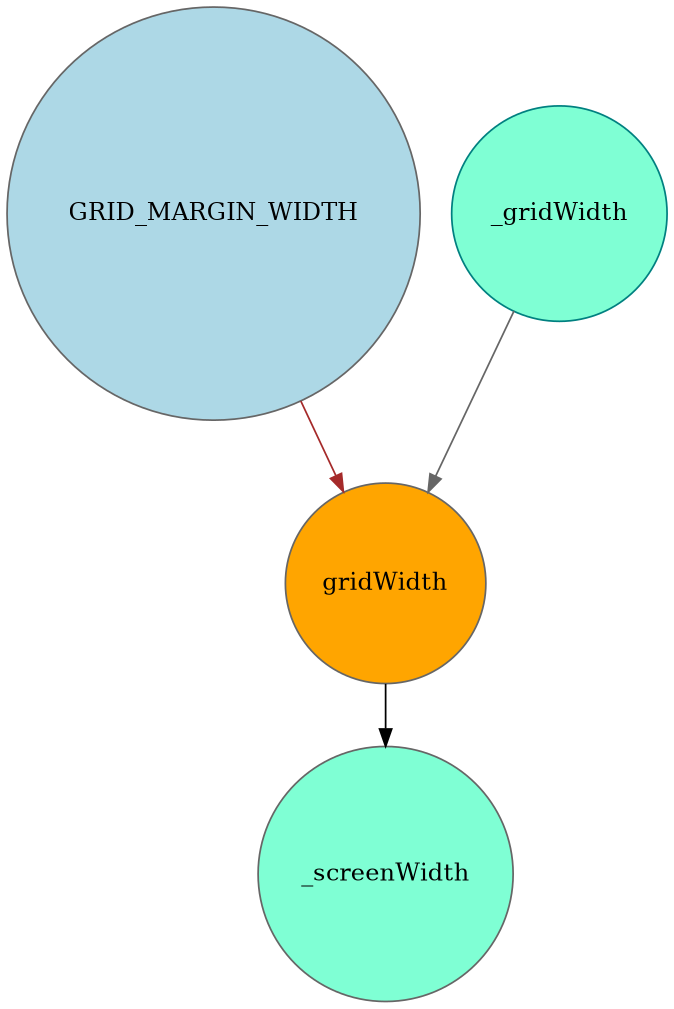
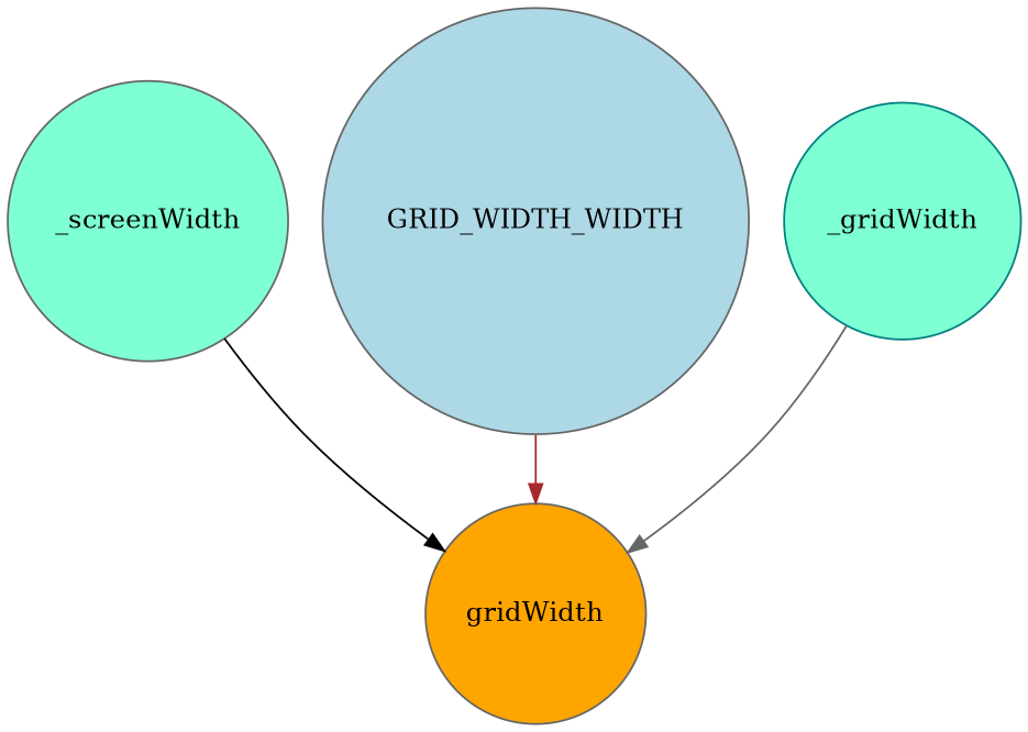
  digraph {
    node [color=gray40 fillcolor=aquamarine shape=circle style=filled]
    gridWidth [fillcolor=orange]
    _screenWidth
-   GRID_MARGIN_WIDTH [fillcolor=lightblue]
+   GRID_MARGIN_WIDTH [fillcolor=lightblue label=GRID_WIDTH_WIDTH]
    n4 [color=teal label=_gridWidth]
-   gridWidth -> _screenWidth [color=black]
+   _screenWidth -> gridWidth [color=black]
    GRID_MARGIN_WIDTH -> gridWidth [color=brown]
    n4 -> gridWidth [color=gray40]
  }
